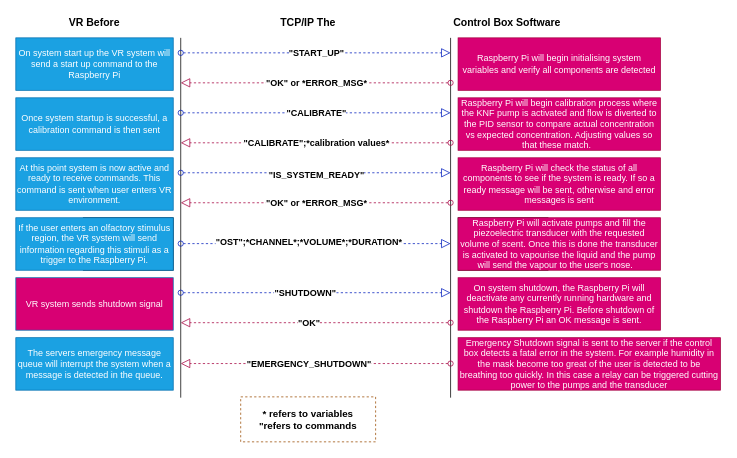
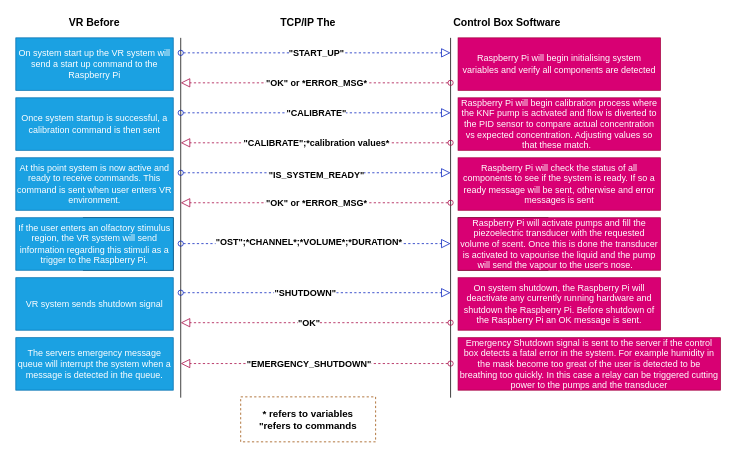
  <mxCell id="0" />
  <mxCell id="1" parent="0" />
  <mxCell id="2" value="" style="endArrow=none;html=1;" parent="1" edge="1"><mxGeometry width="50" height="50" relative="1" as="geometry"><mxPoint x="240" y="530" as="sourcePoint" /><mxPoint x="240" y="50" as="targetPoint" /></mxGeometry></mxCell>
  <mxCell id="3" value="" style="endArrow=none;html=1;" parent="1" edge="1"><mxGeometry width="50" height="50" relative="1" as="geometry"><mxPoint x="600" y="530" as="sourcePoint" /><mxPoint x="600" y="50" as="targetPoint" /></mxGeometry></mxCell>
  <mxCell id="4" value="" style="startArrow=oval;startFill=0;startSize=7;endArrow=block;endFill=0;endSize=10;html=1;fillColor=#0050ef;strokeColor=#001DBC;dashed=1;" parent="1" edge="1"><mxGeometry width="100" relative="1" as="geometry"><mxPoint x="240" y="70" as="sourcePoint" /><mxPoint x="600" y="70" as="targetPoint" /></mxGeometry></mxCell>
  <mxCell id="5" value="&quot;START_UP&quot;" style="text;html=1;align=center;verticalAlign=middle;resizable=0;points=[];labelBackgroundColor=#ffffff;fontStyle=1" parent="4" vertex="1" connectable="0"><mxGeometry x="-0.611" relative="1" as="geometry"><mxPoint x="110" as="offset" /></mxGeometry></mxCell>
  <mxCell id="6" value="On system start up the VR system will send a start up command to the Raspberry Pi" style="rounded=0;whiteSpace=wrap;html=1;fillColor=#1ba1e2;strokeColor=#006EAF;fontColor=#ffffff;" parent="1" vertex="1"><mxGeometry x="20" y="50" width="210" height="70" as="geometry" /></mxCell>
  <mxCell id="7" value="" style="startArrow=oval;startFill=0;startSize=7;endArrow=block;endFill=0;endSize=10;dashed=1;html=1;fillColor=#0050ef;strokeColor=#001DBC;" parent="1" edge="1"><mxGeometry width="100" relative="1" as="geometry"><mxPoint x="240" y="150" as="sourcePoint" /><mxPoint x="600" y="150" as="targetPoint" /></mxGeometry></mxCell>
  <mxCell id="8" value="&quot;CALIBRATE&quot;" style="text;html=1;align=center;verticalAlign=middle;resizable=0;points=[];labelBackgroundColor=#ffffff;fontStyle=1" parent="7" vertex="1" connectable="0"><mxGeometry x="-0.056" relative="1" as="geometry"><mxPoint x="10" as="offset" /></mxGeometry></mxCell>
  <mxCell id="9" value="" style="startArrow=oval;startFill=0;startSize=7;endArrow=block;endFill=0;endSize=10;dashed=1;html=1;fillColor=#d80073;strokeColor=#A50040;" parent="1" edge="1"><mxGeometry width="100" relative="1" as="geometry"><mxPoint x="600" y="110" as="sourcePoint" /><mxPoint x="240" y="110" as="targetPoint" /></mxGeometry></mxCell>
  <mxCell id="10" value="&quot;OK&quot; or *ERROR_MSG*" style="text;html=1;align=center;verticalAlign=middle;resizable=0;points=[];labelBackgroundColor=#ffffff;fontStyle=1" parent="9" vertex="1" connectable="0"><mxGeometry x="0.067" relative="1" as="geometry"><mxPoint x="12" as="offset" /></mxGeometry></mxCell>
  <mxCell id="11" value="" style="startArrow=oval;startFill=0;startSize=7;endArrow=block;endFill=0;endSize=10;dashed=1;html=1;fillColor=#d80073;strokeColor=#A50040;" parent="1" edge="1"><mxGeometry width="100" relative="1" as="geometry"><mxPoint x="600" y="190" as="sourcePoint" /><mxPoint x="240" y="190" as="targetPoint" /></mxGeometry></mxCell>
  <mxCell id="12" value="&quot;CALIBRATE&quot;;*calibration values*" style="text;html=1;align=center;verticalAlign=middle;resizable=0;points=[];labelBackgroundColor=#ffffff;fontStyle=1" parent="11" vertex="1" connectable="0"><mxGeometry x="0.067" relative="1" as="geometry"><mxPoint x="12" as="offset" /></mxGeometry></mxCell>
  <mxCell id="13" value="Once system startup is successful, a calibration command is then sent" style="rounded=0;whiteSpace=wrap;html=1;fillColor=#1ba1e2;strokeColor=#006EAF;fontColor=#ffffff;" parent="1" vertex="1"><mxGeometry x="20" y="130" width="210" height="70" as="geometry" /></mxCell>
  <mxCell id="14" value="At this point system is now active and ready to receive commands. This command is sent when user enters VR environment." style="rounded=0;whiteSpace=wrap;html=1;fillColor=#1ba1e2;strokeColor=#006EAF;fontColor=#ffffff;" parent="1" vertex="1"><mxGeometry x="20" y="210" width="210" height="70" as="geometry" /></mxCell>
  <mxCell id="15" value="On system start up the VR system will send a start up command to the raspberry pi" style="rounded=0;whiteSpace=wrap;html=1;" parent="1" vertex="1"><mxGeometry x="110" y="290" width="120" height="70" as="geometry" /></mxCell>
- <mxCell id="16" value="VR system sends shutdown signal" style="rounded=0;whiteSpace=wrap;html=1;fillColor=#d80073;strokeColor=#006EAF;fontColor=#ffffff;" parent="1" vertex="1"><mxGeometry x="20" y="370" width="210" height="70" as="geometry" /></mxCell>
+ <mxCell id="16" value="VR system sends shutdown signal" style="rounded=0;whiteSpace=wrap;html=1;fillColor=#1ba1e2;strokeColor=#006EAF;fontColor=#ffffff;" parent="1" vertex="1"><mxGeometry x="20" y="370" width="210" height="70" as="geometry" /></mxCell>
  <mxCell id="17" value="The servers emergency message queue will interrupt the system when a message is detected in the queue." style="rounded=0;whiteSpace=wrap;html=1;fillColor=#1ba1e2;strokeColor=#006EAF;fontColor=#ffffff;" parent="1" vertex="1"><mxGeometry x="20" y="450" width="210" height="70" as="geometry" /></mxCell>
  <mxCell id="18" value="" style="startArrow=oval;startFill=0;startSize=7;endArrow=block;endFill=0;endSize=10;dashed=1;html=1;fillColor=#0050ef;strokeColor=#001DBC;" parent="1" edge="1"><mxGeometry width="100" relative="1" as="geometry"><mxPoint x="240" y="230" as="sourcePoint" /><mxPoint x="600" y="230" as="targetPoint" /></mxGeometry></mxCell>
  <mxCell id="19" value="&quot;IS_SYSTEM_READY&quot;" style="text;html=1;align=center;verticalAlign=middle;resizable=0;points=[];labelBackgroundColor=#ffffff;fontStyle=1" parent="18" vertex="1" connectable="0"><mxGeometry x="-0.322" y="-2" relative="1" as="geometry"><mxPoint x="58" as="offset" /></mxGeometry></mxCell>
  <mxCell id="20" value="" style="startArrow=oval;startFill=0;startSize=7;endArrow=block;endFill=0;endSize=10;dashed=1;html=1;fillColor=#d80073;strokeColor=#A50040;" parent="1" edge="1"><mxGeometry width="100" relative="1" as="geometry"><mxPoint x="600" y="270" as="sourcePoint" /><mxPoint x="240" y="270" as="targetPoint" /></mxGeometry></mxCell>
  <mxCell id="21" value="&quot;OK&quot; or *ERROR_MSG*" style="text;html=1;align=center;verticalAlign=middle;resizable=0;points=[];labelBackgroundColor=#ffffff;fontStyle=1" parent="20" vertex="1" connectable="0"><mxGeometry x="-0.106" y="2" relative="1" as="geometry"><mxPoint x="-19" y="-2" as="offset" /></mxGeometry></mxCell>
  <mxCell id="22" value="" style="startArrow=oval;startFill=0;startSize=7;endArrow=block;endFill=0;endSize=10;dashed=1;html=1;fillColor=#0050ef;strokeColor=#001DBC;" parent="1" edge="1"><mxGeometry width="100" relative="1" as="geometry"><mxPoint x="240" y="324.5" as="sourcePoint" /><mxPoint x="600" y="324.5" as="targetPoint" /></mxGeometry></mxCell>
  <mxCell id="23" value="&quot;OST&quot;;*CHANNEL*;*VOLUME*;*DURATION*" style="text;html=1;align=center;verticalAlign=middle;resizable=0;points=[];labelBackgroundColor=#ffffff;fontStyle=1" parent="22" vertex="1" connectable="0"><mxGeometry x="-0.133" y="2" relative="1" as="geometry"><mxPoint x="14" as="offset" /></mxGeometry></mxCell>
  <mxCell id="24" value="" style="startArrow=oval;startFill=0;startSize=7;endArrow=block;endFill=0;endSize=10;dashed=1;html=1;fillColor=#0050ef;strokeColor=#001DBC;" parent="1" edge="1"><mxGeometry width="100" relative="1" as="geometry"><mxPoint x="240" y="390" as="sourcePoint" /><mxPoint x="600" y="390" as="targetPoint" /></mxGeometry></mxCell>
  <mxCell id="25" value="&quot;SHUTDOWN&quot;" style="text;html=1;align=center;verticalAlign=middle;resizable=0;points=[];labelBackgroundColor=#ffffff;fontStyle=1" parent="24" vertex="1" connectable="0"><mxGeometry x="-0.083" relative="1" as="geometry"><mxPoint as="offset" /></mxGeometry></mxCell>
  <mxCell id="26" value="" style="startArrow=oval;startFill=0;startSize=7;endArrow=block;endFill=0;endSize=10;dashed=1;html=1;fillColor=#d80073;strokeColor=#A50040;" parent="1" edge="1"><mxGeometry width="100" relative="1" as="geometry"><mxPoint x="600" y="430" as="sourcePoint" /><mxPoint x="240" y="430" as="targetPoint" /></mxGeometry></mxCell>
  <mxCell id="27" value="&quot;OK&quot;" style="text;html=1;align=center;verticalAlign=middle;resizable=0;points=[];labelBackgroundColor=#ffffff;fontStyle=1" parent="26" vertex="1" connectable="0"><mxGeometry x="0.056" relative="1" as="geometry"><mxPoint as="offset" /></mxGeometry></mxCell>
  <mxCell id="28" value="" style="startArrow=oval;startFill=0;startSize=7;endArrow=block;endFill=0;endSize=10;dashed=1;html=1;fillColor=#d80073;strokeColor=#A50040;" parent="1" edge="1"><mxGeometry width="100" relative="1" as="geometry"><mxPoint x="600" y="484.5" as="sourcePoint" /><mxPoint x="240" y="484.5" as="targetPoint" /></mxGeometry></mxCell>
  <mxCell id="29" value="&quot;EMERGENCY_SHUTDOWN&quot;" style="text;html=1;align=center;verticalAlign=middle;resizable=0;points=[];labelBackgroundColor=#ffffff;fontStyle=1" parent="28" vertex="1" connectable="0"><mxGeometry x="0.256" y="-2" relative="1" as="geometry"><mxPoint x="36" y="2.5" as="offset" /></mxGeometry></mxCell>
  <mxCell id="30" value="If the user enters an olfactory stimulus region, the VR system will send information regarding this stimuli as a trigger to the Raspberry Pi." style="rounded=0;whiteSpace=wrap;html=1;fillColor=#1ba1e2;strokeColor=#006EAF;fontColor=#ffffff;" parent="1" vertex="1"><mxGeometry x="20" y="290" width="210" height="70" as="geometry" /></mxCell>
  <mxCell id="31" value="Raspberry Pi will begin initialising system variables and verify all components are detected" style="rounded=0;whiteSpace=wrap;html=1;fillColor=#d80073;strokeColor=#A50040;fontColor=#ffffff;" parent="1" vertex="1"><mxGeometry x="610" y="50" width="270" height="70" as="geometry" /></mxCell>
  <mxCell id="32" value="Raspberry Pi will begin calibration process where the KNF pump is activated and flow is diverted to the PID sensor to compare actual concentration vs expected concentration. Adjusting values so that these match.&amp;nbsp;&amp;nbsp;" style="rounded=0;whiteSpace=wrap;html=1;fillColor=#d80073;strokeColor=#A50040;fontColor=#ffffff;" parent="1" vertex="1"><mxGeometry x="610" y="130" width="270" height="70" as="geometry" /></mxCell>
  <mxCell id="33" value="Raspberry Pi will check the status of all components to see if the system is ready. If so a ready message will be sent, otherwise and error messages is sent" style="rounded=0;whiteSpace=wrap;html=1;fillColor=#d80073;strokeColor=#A50040;fontColor=#ffffff;" parent="1" vertex="1"><mxGeometry x="610" y="210" width="270" height="70" as="geometry" /></mxCell>
  <mxCell id="34" value="On system start up the VR system will send a start up command to the raspberry pi" style="rounded=0;whiteSpace=wrap;html=1;" parent="1" vertex="1"><mxGeometry x="610" y="290" width="120" height="70" as="geometry" /></mxCell>
  <mxCell id="35" value="On system shutdown, the Raspberry Pi will deactivate any currently running hardware and shutdown the Raspberry Pi. Before shutdown of the Raspberry Pi an OK message is sent." style="rounded=0;whiteSpace=wrap;html=1;fillColor=#d80073;strokeColor=#A50040;fontColor=#ffffff;" parent="1" vertex="1"><mxGeometry x="610" y="370" width="270" height="70" as="geometry" /></mxCell>
  <mxCell id="36" value="Emergency Shutdown signal is sent to the server if the control box detects a fatal error in the system. For example humidity in the mask become too great of the user is detected to be breathing too quickly. In this case a relay can be triggered cutting power to the pumps and the transducer" style="rounded=0;whiteSpace=wrap;html=1;fillColor=#d80073;strokeColor=#A50040;fontColor=#ffffff;" parent="1" vertex="1"><mxGeometry x="610" y="450" width="350" height="70" as="geometry" /></mxCell>
  <mxCell id="37" value="Raspberry Pi will activate pumps and fill the piezoelectric transducer with the requested volume of scent. Once this is done the transducer is activated to vapourise the liquid and the pump will send the vapour to the user's nose.&amp;nbsp; &amp;nbsp;" style="rounded=0;whiteSpace=wrap;html=1;fillColor=#d80073;strokeColor=#A50040;fontColor=#ffffff;" parent="1" vertex="1"><mxGeometry x="610" y="290" width="270" height="70" as="geometry" /></mxCell>
  <mxCell id="38" value="TCP/IP The" style="text;html=1;strokeColor=none;fillColor=none;align=center;verticalAlign=middle;whiteSpace=wrap;rounded=0;fontStyle=1;fontSize=14;" parent="1" vertex="1"><mxGeometry x="350" y="20" width="120" height="20" as="geometry" /></mxCell>
  <mxCell id="39" value="VR Before" style="text;html=1;strokeColor=none;fillColor=none;align=center;verticalAlign=middle;whiteSpace=wrap;rounded=0;fontStyle=1;fontSize=14;" parent="1" vertex="1"><mxGeometry x="65" y="20" width="120" height="20" as="geometry" /></mxCell>
  <mxCell id="40" value="Control Box Software" style="text;html=1;strokeColor=none;fillColor=none;align=center;verticalAlign=middle;whiteSpace=wrap;rounded=0;labelBackgroundColor=none;fontStyle=1;fontSize=14;" parent="1" vertex="1"><mxGeometry x="587.5" y="20" width="175" height="20" as="geometry" /></mxCell>
  <mxCell id="41" value="* refers to variables&lt;br style=&quot;font-size: 13px;&quot;&gt;&quot;refers to commands" style="rounded=0;whiteSpace=wrap;html=1;labelBackgroundColor=none;fillColor=none;strokeColor=#994C00;fontColor=#000000;dashed=1;fontStyle=1;fontSize=13;" parent="1" vertex="1"><mxGeometry x="320" y="528.94" width="180" height="60" as="geometry" /></mxCell>
